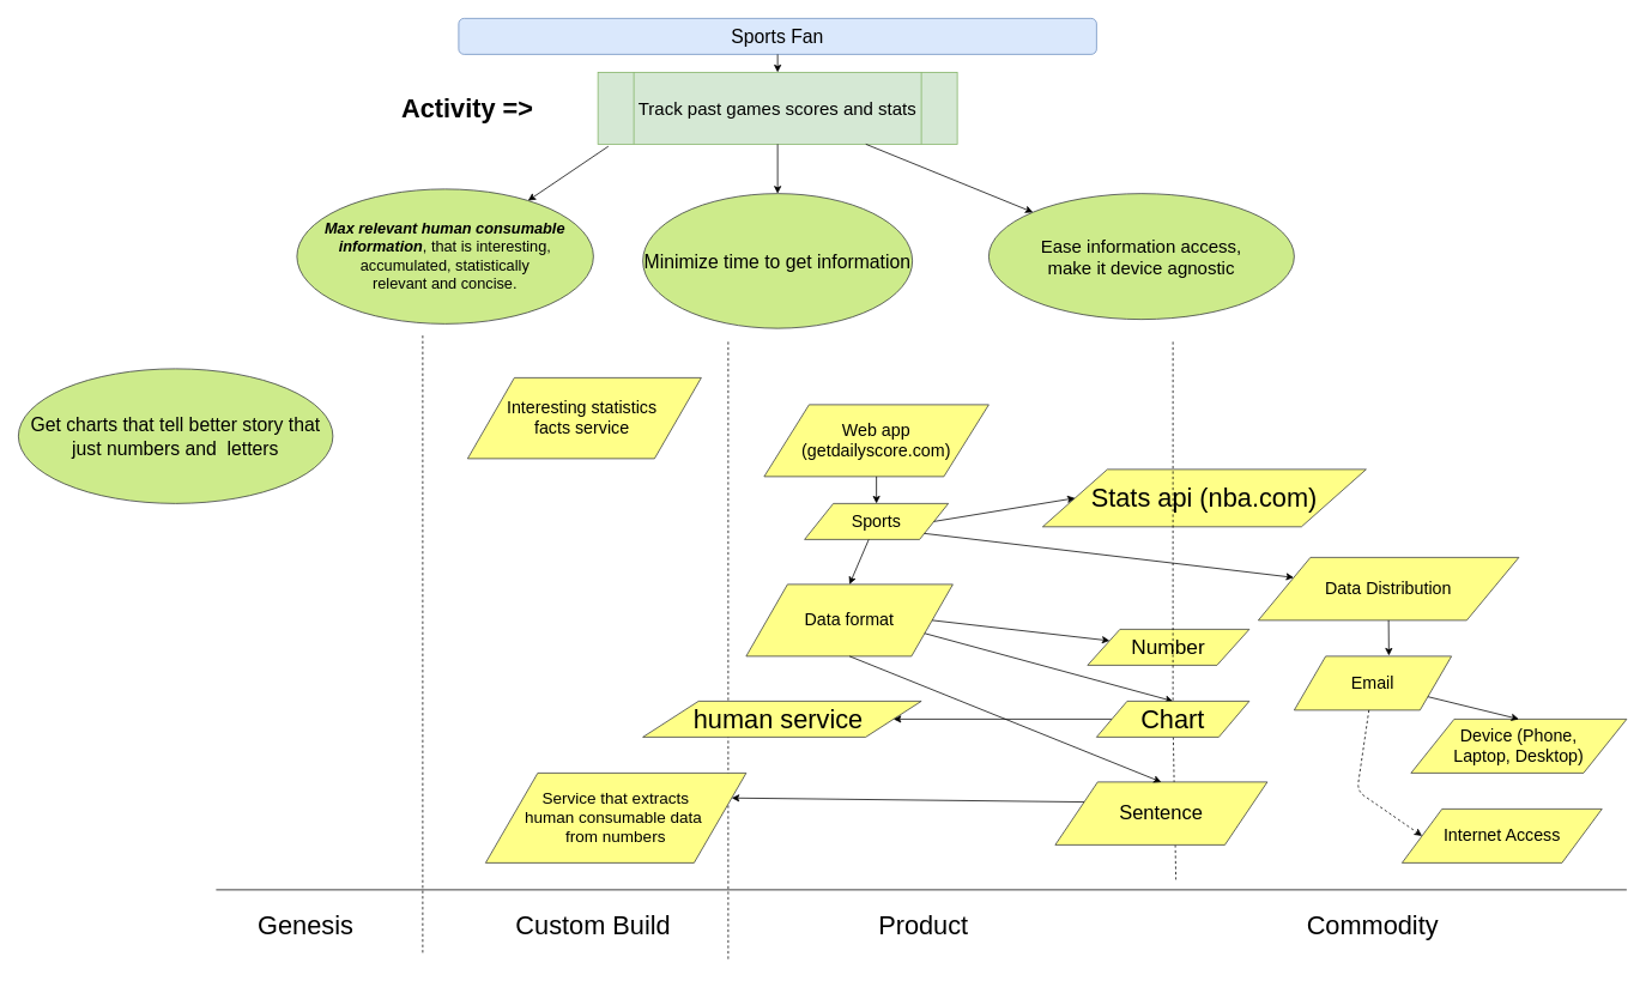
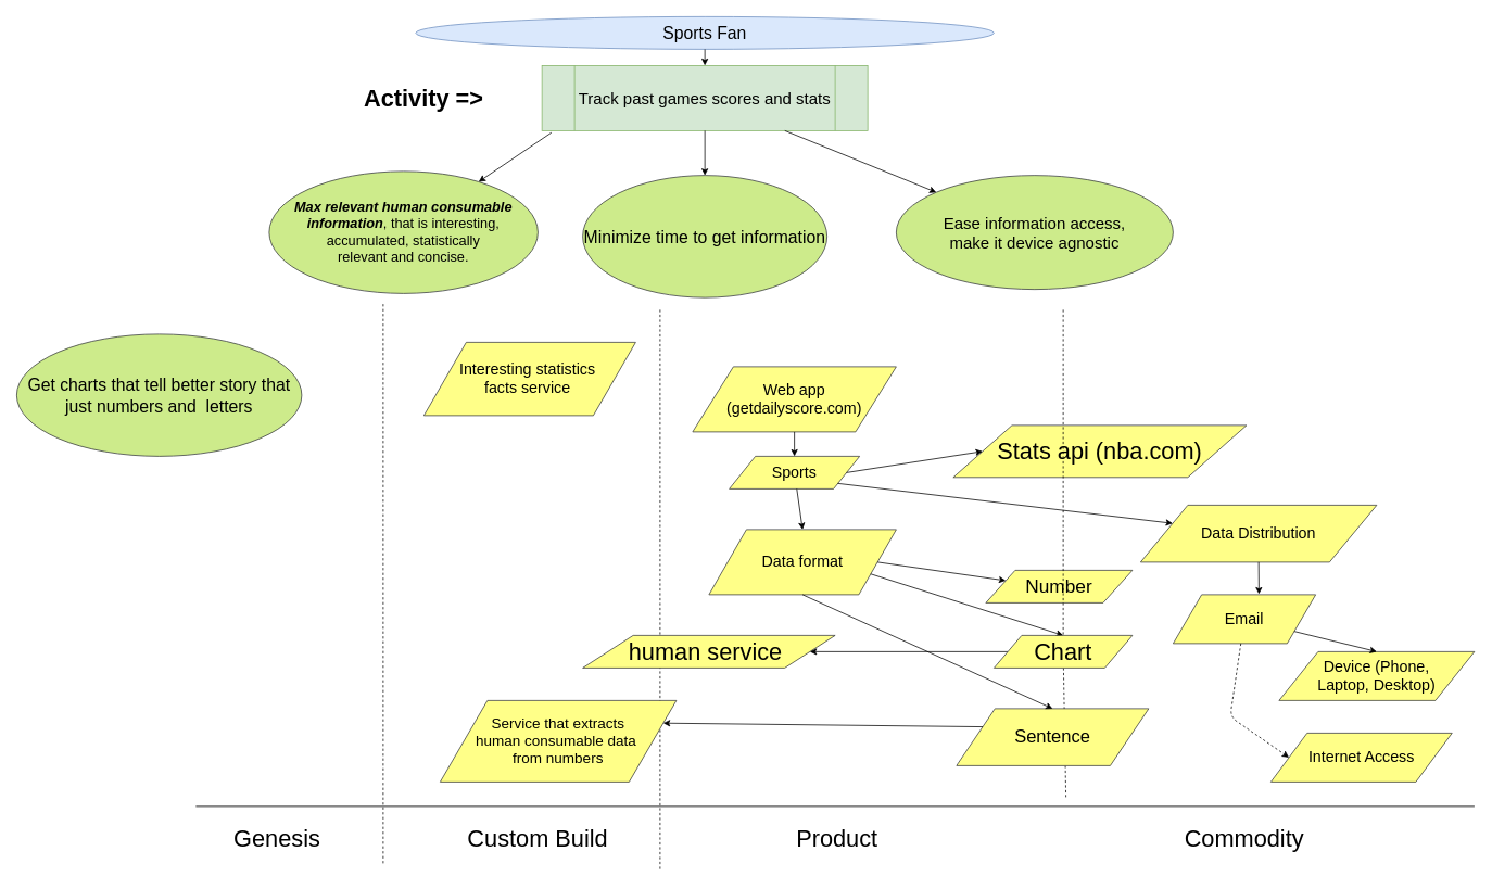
  <mxCell id="0" />
  <mxCell id="1" parent="0" />
- <mxCell id="2" value="Sports Fan" style="rounded=1;whiteSpace=wrap;html=1;fillColor=#dae8fc;strokeColor=#6c8ebf;fontSize=21;" parent="1" vertex="1"><mxGeometry x="510" y="20" width="710" height="40" as="geometry" /></mxCell>
+ <mxCell id="2" value="Sports Fan" style="ellipse;whiteSpace=wrap;html=1;fillColor=#dae8fc;strokeColor=#6c8ebf;fontSize=21;" parent="1" vertex="1"><mxGeometry x="510" y="20" width="710" height="40" as="geometry" /></mxCell>
  <mxCell id="3" value="Activity =&amp;gt;" style="text;html=1;strokeColor=none;fillColor=none;align=center;verticalAlign=middle;whiteSpace=wrap;rounded=0;fontStyle=1;fontSize=29;" parent="1" vertex="1"><mxGeometry x="390" y="87.5" width="260" height="65" as="geometry" /></mxCell>
  <mxCell id="4" value="Track past games scores and stats" style="shape=process;whiteSpace=wrap;html=1;backgroundOutline=1;fillColor=#d5e8d4;strokeColor=#82b366;fontSize=20;fontStyle=0" parent="1" vertex="1"><mxGeometry x="665" y="80" width="400" height="80" as="geometry" /></mxCell>
  <mxCell id="5" value="&lt;span style=&quot;font-size: 17px&quot;&gt;&lt;b style=&quot;font-style: italic ; font-size: 17px&quot;&gt;Max relevant human consumable &lt;br&gt;information&lt;/b&gt;&lt;/span&gt;, that is interesting, accumulated, statistically &lt;br&gt;relevant and concise." style="ellipse;whiteSpace=wrap;html=1;fillColor=#cdeb8b;strokeColor=#36393d;fontSize=17;" parent="1" vertex="1"><mxGeometry x="330" y="210" width="330" height="150" as="geometry" /></mxCell>
  <mxCell id="6" value="Minimize time to get information" style="ellipse;whiteSpace=wrap;html=1;fillColor=#cdeb8b;strokeColor=#36393d;fontSize=21;" parent="1" vertex="1"><mxGeometry x="715" y="215" width="300" height="150" as="geometry" /></mxCell>
  <mxCell id="7" value="Ease information access, &lt;br&gt;make it device agnostic" style="ellipse;whiteSpace=wrap;html=1;fillColor=#cdeb8b;strokeColor=#36393d;fontSize=20;" parent="1" vertex="1"><mxGeometry x="1100" y="215" width="340" height="140" as="geometry" /></mxCell>
  <mxCell id="8" value="Get charts that tell better story that just numbers and&amp;nbsp; letters" style="ellipse;whiteSpace=wrap;html=1;fillColor=#cdeb8b;strokeColor=#36393d;fontSize=21;" parent="1" vertex="1"><mxGeometry x="20" y="410" width="350" height="150" as="geometry" /></mxCell>
  <mxCell id="9" value="" style="endArrow=classic;html=1;exitX=0.029;exitY=1.03;exitDx=0;exitDy=0;exitPerimeter=0;" parent="1" source="4" target="5" edge="1"><mxGeometry width="50" height="50" relative="1" as="geometry"><mxPoint x="390" y="160" as="sourcePoint" /><mxPoint x="180" y="470" as="targetPoint" /></mxGeometry></mxCell>
  <mxCell id="10" value="" style="endArrow=classic;html=1;" parent="1" source="4" target="6" edge="1"><mxGeometry width="50" height="50" relative="1" as="geometry"><mxPoint x="120" y="400" as="sourcePoint" /><mxPoint x="170" y="350" as="targetPoint" /></mxGeometry></mxCell>
  <mxCell id="11" value="" style="endArrow=classic;html=1;" parent="1" source="4" target="7" edge="1"><mxGeometry width="50" height="50" relative="1" as="geometry"><mxPoint x="120" y="400" as="sourcePoint" /><mxPoint x="170" y="350" as="targetPoint" /></mxGeometry></mxCell>
  <mxCell id="12" value="" style="endArrow=classic;html=1;fontSize=19;" parent="1" source="2" target="4" edge="1"><mxGeometry width="50" height="50" relative="1" as="geometry"><mxPoint x="120" y="400" as="sourcePoint" /><mxPoint x="170" y="350" as="targetPoint" /></mxGeometry></mxCell>
- <mxCell id="13" value="Data format" style="shape=parallelogram;perimeter=parallelogramPerimeter;whiteSpace=wrap;html=1;fontSize=19;fillColor=#ffff88;strokeColor=#36393d;" parent="1" vertex="1"><mxGeometry x="830" y="650" width="230" height="80" as="geometry" /></mxCell>
+ <mxCell id="13" value="Data format" style="shape=parallelogram;perimeter=parallelogramPerimeter;whiteSpace=wrap;html=1;fontSize=19;fillColor=#ffff88;strokeColor=#36393d;" parent="1" vertex="1"><mxGeometry x="870" y="650" width="230" height="80" as="geometry" /></mxCell>
  <mxCell id="14" value="Email" style="shape=parallelogram;perimeter=parallelogramPerimeter;whiteSpace=wrap;html=1;fontSize=19;fillColor=#ffff88;strokeColor=#36393d;" parent="1" vertex="1"><mxGeometry x="1440" y="730" width="175" height="60" as="geometry" /></mxCell>
  <mxCell id="15" value="Device (Phone, &lt;br&gt;Laptop, Desktop)" style="shape=parallelogram;perimeter=parallelogramPerimeter;whiteSpace=wrap;html=1;fontSize=19;fillColor=#ffff88;strokeColor=#36393d;" parent="1" vertex="1"><mxGeometry x="1570" y="800" width="240" height="60" as="geometry" /></mxCell>
  <mxCell id="16" value="Internet Access" style="shape=parallelogram;perimeter=parallelogramPerimeter;whiteSpace=wrap;html=1;fontSize=19;fillColor=#ffff88;strokeColor=#36393d;" parent="1" vertex="1"><mxGeometry x="1560" y="900" width="222.5" height="60" as="geometry" /></mxCell>
  <mxCell id="17" value="" style="endArrow=classic;html=1;fontSize=19;entryX=0;entryY=0.5;entryDx=0;entryDy=0;dashed=1;" parent="1" source="14" target="16" edge="1"><mxGeometry width="50" height="50" relative="1" as="geometry"><mxPoint x="1290" y="970" as="sourcePoint" /><mxPoint x="1423.636" y="840" as="targetPoint" /><Array as="points"><mxPoint x="1510" y="880" /></Array></mxGeometry></mxCell>
  <mxCell id="18" value="" style="endArrow=classic;html=1;fontSize=19;entryX=0.5;entryY=0;entryDx=0;entryDy=0;" parent="1" source="14" target="15" edge="1"><mxGeometry width="50" height="50" relative="1" as="geometry"><mxPoint x="1290" y="970" as="sourcePoint" /><mxPoint x="1645.226" y="843.467" as="targetPoint" /></mxGeometry></mxCell>
  <mxCell id="19" value="" style="endArrow=none;html=1;fontSize=19;" parent="1" edge="1"><mxGeometry width="50" height="50" relative="1" as="geometry"><mxPoint x="240" y="990" as="sourcePoint" /><mxPoint x="1810" y="990" as="targetPoint" /></mxGeometry></mxCell>
  <mxCell id="20" value="Genesis&lt;br style=&quot;font-size: 29px;&quot;&gt;" style="text;html=1;strokeColor=none;fillColor=none;align=center;verticalAlign=middle;whiteSpace=wrap;rounded=0;fontSize=29;" parent="1" vertex="1"><mxGeometry x="270" y="1020" width="140" height="20" as="geometry" /></mxCell>
  <mxCell id="21" value="" style="endArrow=none;dashed=1;html=1;fontSize=21;" parent="1" edge="1"><mxGeometry width="50" height="50" relative="1" as="geometry"><mxPoint x="470" y="1060" as="sourcePoint" /><mxPoint x="470" y="370" as="targetPoint" /></mxGeometry></mxCell>
  <mxCell id="22" value="Custom Build" style="text;html=1;strokeColor=none;fillColor=none;align=center;verticalAlign=middle;whiteSpace=wrap;rounded=0;fontSize=29;" parent="1" vertex="1"><mxGeometry x="550" y="1020" width="220" height="20" as="geometry" /></mxCell>
  <mxCell id="23" value="" style="endArrow=none;dashed=1;html=1;fontSize=21;" parent="1" edge="1"><mxGeometry width="50" height="50" relative="1" as="geometry"><mxPoint x="810" y="380" as="sourcePoint" /><mxPoint x="810" y="1070" as="targetPoint" /></mxGeometry></mxCell>
  <mxCell id="24" value="Product" style="text;html=1;strokeColor=none;fillColor=none;align=center;verticalAlign=middle;whiteSpace=wrap;rounded=0;fontSize=29;" parent="1" vertex="1"><mxGeometry x="910" y="1000" width="235" height="60" as="geometry" /></mxCell>
  <mxCell id="25" value="" style="endArrow=none;dashed=1;html=1;fontSize=21;" parent="1" edge="1" source="40"><mxGeometry width="50" height="50" relative="1" as="geometry"><mxPoint x="1308.33" y="298.67" as="sourcePoint" /><mxPoint x="1308.33" y="978.67" as="targetPoint" /></mxGeometry></mxCell>
  <mxCell id="26" value="Commodity" style="text;html=1;strokeColor=none;fillColor=none;align=center;verticalAlign=middle;whiteSpace=wrap;rounded=0;fontSize=29;" parent="1" vertex="1"><mxGeometry x="1410" y="1000" width="235" height="60" as="geometry" /></mxCell>
  <mxCell id="27" value="Data Distribution" style="shape=parallelogram;perimeter=parallelogramPerimeter;whiteSpace=wrap;html=1;fontSize=19;fillColor=#ffff88;strokeColor=#36393d;" parent="1" vertex="1"><mxGeometry x="1400" y="620" width="290" height="70" as="geometry" /></mxCell>
  <mxCell id="28" value="" style="endArrow=classic;html=1;fontSize=29;entryX=0.602;entryY=-0.011;entryDx=0;entryDy=0;entryPerimeter=0;exitX=0.5;exitY=1;exitDx=0;exitDy=0;" parent="1" source="27" target="14" edge="1"><mxGeometry width="50" height="50" relative="1" as="geometry"><mxPoint x="240" y="1140" as="sourcePoint" /><mxPoint x="290" y="1090" as="targetPoint" /></mxGeometry></mxCell>
  <mxCell id="29" value="human service&amp;nbsp;" style="shape=parallelogram;perimeter=parallelogramPerimeter;whiteSpace=wrap;html=1;fontSize=29;fillColor=#ffff88;strokeColor=#36393d;" parent="1" vertex="1"><mxGeometry x="715" y="780" width="310" height="40" as="geometry" /></mxCell>
  <mxCell id="30" value="" style="endArrow=classic;html=1;fontSize=29;exitX=1;exitY=0.75;exitDx=0;exitDy=0;entryX=0.5;entryY=0;entryDx=0;entryDy=0;" parent="1" source="13" target="40" edge="1"><mxGeometry width="50" height="50" relative="1" as="geometry"><mxPoint x="240" y="1140" as="sourcePoint" /><mxPoint x="290" y="1090" as="targetPoint" /></mxGeometry></mxCell>
- <mxCell id="31" value="Stats api (nba.com)" style="shape=parallelogram;perimeter=parallelogramPerimeter;whiteSpace=wrap;html=1;fontSize=29;fillColor=#ffff88;strokeColor=#36393d;" parent="1" vertex="1"><mxGeometry x="1160" y="522" width="360" height="63.91" as="geometry" /></mxCell>
+ <mxCell id="31" value="Stats api (nba.com)" style="shape=parallelogram;perimeter=parallelogramPerimeter;whiteSpace=wrap;html=1;fontSize=29;fillColor=#ffff88;strokeColor=#36393d;" parent="1" vertex="1"><mxGeometry x="1170" y="522" width="360" height="63.91" as="geometry" /></mxCell>
  <mxCell id="32" value="" style="endArrow=classic;html=1;fontSize=29;exitX=0;exitY=0.5;exitDx=0;exitDy=0;" parent="1" source="40" target="29" edge="1"><mxGeometry width="50" height="50" relative="1" as="geometry"><mxPoint x="55" y="1160" as="sourcePoint" /><mxPoint x="105" y="1110" as="targetPoint" /></mxGeometry></mxCell>
  <mxCell id="33" value="Sentence" style="shape=parallelogram;perimeter=parallelogramPerimeter;whiteSpace=wrap;html=1;fontSize=22;fillColor=#ffff88;strokeColor=#36393d;" parent="1" vertex="1"><mxGeometry x="1174" y="870" width="236" height="70" as="geometry" /></mxCell>
  <mxCell id="34" value="Service that extracts&lt;br&gt;human consumable data&amp;nbsp;&lt;br&gt;from numbers" style="shape=parallelogram;perimeter=parallelogramPerimeter;whiteSpace=wrap;html=1;fontSize=18;fillColor=#ffff88;strokeColor=#36393d;" parent="1" vertex="1"><mxGeometry x="540" y="860" width="290" height="100" as="geometry" /></mxCell>
  <mxCell id="35" value="" style="endArrow=classic;html=1;fontSize=18;exitX=0.5;exitY=1;exitDx=0;exitDy=0;entryX=0.5;entryY=0;entryDx=0;entryDy=0;" parent="1" source="13" target="33" edge="1"><mxGeometry width="50" height="50" relative="1" as="geometry"><mxPoint x="240" y="1140" as="sourcePoint" /><mxPoint x="290" y="1090" as="targetPoint" /></mxGeometry></mxCell>
  <mxCell id="36" value="Number" style="shape=parallelogram;perimeter=parallelogramPerimeter;whiteSpace=wrap;html=1;fontSize=23;fillColor=#ffff88;strokeColor=#36393d;" parent="1" vertex="1"><mxGeometry x="1210" y="700" width="180" height="40" as="geometry" /></mxCell>
  <mxCell id="37" value="" style="endArrow=classic;html=1;fontSize=18;exitX=1;exitY=0.5;exitDx=0;exitDy=0;entryX=0;entryY=0.25;entryDx=0;entryDy=0;" parent="1" source="13" target="36" edge="1"><mxGeometry width="50" height="50" relative="1" as="geometry"><mxPoint x="240" y="1140" as="sourcePoint" /><mxPoint x="290" y="1090" as="targetPoint" /></mxGeometry></mxCell>
  <mxCell id="38" value="Interesting statistics&amp;nbsp;&lt;br&gt;facts service&amp;nbsp;" style="shape=parallelogram;perimeter=parallelogramPerimeter;whiteSpace=wrap;html=1;fontSize=19;fillColor=#ffff88;strokeColor=#36393d;" vertex="1" parent="1"><mxGeometry x="520" y="420" width="260" height="90" as="geometry" /></mxCell>
  <mxCell id="39" value="Web app &lt;br&gt;(getdailyscore.com)" style="shape=parallelogram;perimeter=parallelogramPerimeter;whiteSpace=wrap;html=1;fontSize=19;fillColor=#ffff88;strokeColor=#36393d;" vertex="1" parent="1"><mxGeometry x="850" y="450" width="250" height="80" as="geometry" /></mxCell>
  <mxCell id="40" value="Chart" style="shape=parallelogram;perimeter=parallelogramPerimeter;whiteSpace=wrap;html=1;fontSize=29;fillColor=#ffff88;strokeColor=#36393d;" parent="1" vertex="1"><mxGeometry x="1220" y="780" width="170" height="40" as="geometry" /></mxCell>
  <mxCell id="41" value="" style="endArrow=none;dashed=1;html=1;fontSize=21;" edge="1" parent="1" target="40"><mxGeometry width="50" height="50" relative="1" as="geometry"><mxPoint x="1305" y="380" as="sourcePoint" /><mxPoint x="1308.33" y="978.67" as="targetPoint" /></mxGeometry></mxCell>
  <mxCell id="42" value="" style="endArrow=classic;html=1;exitX=0;exitY=0.25;exitDx=0;exitDy=0;entryX=1;entryY=0.25;entryDx=0;entryDy=0;" edge="1" parent="1" source="33" target="34"><mxGeometry width="50" height="50" relative="1" as="geometry"><mxPoint x="990" y="930" as="sourcePoint" /><mxPoint x="1040" y="880" as="targetPoint" /></mxGeometry></mxCell>
  <mxCell id="43" value="Sports" style="shape=parallelogram;perimeter=parallelogramPerimeter;whiteSpace=wrap;html=1;fontSize=19;fillColor=#ffff88;strokeColor=#36393d;" vertex="1" parent="1"><mxGeometry x="895" y="560" width="160" height="40" as="geometry" /></mxCell>
  <mxCell id="44" value="" style="endArrow=classic;html=1;entryX=0.5;entryY=0;entryDx=0;entryDy=0;exitX=0.5;exitY=1;exitDx=0;exitDy=0;" edge="1" parent="1" source="39" target="43"><mxGeometry width="50" height="50" relative="1" as="geometry"><mxPoint x="660" y="600" as="sourcePoint" /><mxPoint x="710" y="550" as="targetPoint" /></mxGeometry></mxCell>
  <mxCell id="45" value="" style="endArrow=classic;html=1;entryX=0.5;entryY=0;entryDx=0;entryDy=0;" edge="1" parent="1" source="43" target="13"><mxGeometry width="50" height="50" relative="1" as="geometry"><mxPoint x="530" y="700" as="sourcePoint" /><mxPoint x="580" y="650" as="targetPoint" /></mxGeometry></mxCell>
  <mxCell id="46" value="" style="endArrow=classic;html=1;exitX=1;exitY=0.5;exitDx=0;exitDy=0;entryX=0;entryY=0.5;entryDx=0;entryDy=0;" edge="1" parent="1" source="43" target="31"><mxGeometry width="50" height="50" relative="1" as="geometry"><mxPoint x="1150" y="560" as="sourcePoint" /><mxPoint x="1200" y="510" as="targetPoint" /></mxGeometry></mxCell>
  <mxCell id="47" value="" style="endArrow=classic;html=1;exitX=1;exitY=1;exitDx=0;exitDy=0;" edge="1" parent="1" source="43" target="27"><mxGeometry width="50" height="50" relative="1" as="geometry"><mxPoint x="1140" y="670" as="sourcePoint" /><mxPoint x="1190" y="620" as="targetPoint" /></mxGeometry></mxCell>
